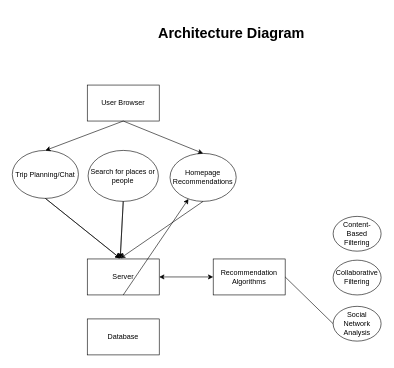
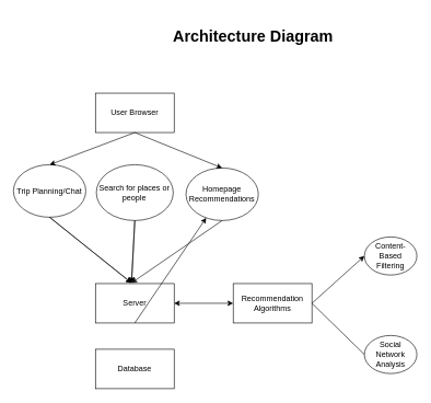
  <mxCell id="0" />
  <mxCell id="1" parent="0" />
  <mxCell id="2" value="User Browser" style="rounded=0;whiteSpace=wrap;html=1;" vertex="1" parent="1"><mxGeometry x="145" y="141" width="120" height="60" as="geometry" /></mxCell>
  <mxCell id="3" value="Server" style="rounded=0;whiteSpace=wrap;html=1;" vertex="1" parent="1"><mxGeometry x="145" y="431" width="120" height="60" as="geometry" /></mxCell>
  <mxCell id="4" value="Recommendation Algorithms" style="rounded=0;whiteSpace=wrap;html=1;" vertex="1" parent="1"><mxGeometry x="355" y="431" width="120" height="60" as="geometry" /></mxCell>
  <mxCell id="5" value="Database" style="rounded=0;whiteSpace=wrap;html=1;" vertex="1" parent="1"><mxGeometry x="145" y="531" width="120" height="60" as="geometry" /></mxCell>
  <mxCell id="6" value="" style="endArrow=classic;html=1;rounded=0;exitX=0.5;exitY=1;exitDx=0;exitDy=0;" edge="1" parent="1" source="3" target="17"><mxGeometry width="50" height="50" relative="1" as="geometry"><mxPoint x="205" y="611" as="sourcePoint" /><mxPoint x="255" y="561" as="targetPoint" /></mxGeometry></mxCell>
  <mxCell id="7" value="" style="endArrow=classic;startArrow=classic;html=1;rounded=0;exitX=1;exitY=0.5;exitDx=0;exitDy=0;entryX=0;entryY=0.5;entryDx=0;entryDy=0;" edge="1" parent="1" source="3" target="4"><mxGeometry width="50" height="50" relative="1" as="geometry"><mxPoint x="205" y="611" as="sourcePoint" /><mxPoint x="255" y="561" as="targetPoint" /></mxGeometry></mxCell>
  <mxCell id="8" value="&lt;h1&gt;Architecture Diagram&lt;/h1&gt;" style="text;html=1;align=center;verticalAlign=middle;resizable=0;points=[];autosize=1;strokeColor=none;fillColor=none;" vertex="1" parent="1"><mxGeometry x="250" width="270" height="70" as="geometry" y="20" /></mxCell>
  <mxCell id="9" value="Content-Based Filtering" style="ellipse;whiteSpace=wrap;html=1;" vertex="1" parent="1"><mxGeometry x="555" y="360" width="80" height="58" as="geometry" /></mxCell>
- <mxCell id="10" value="Collaborative Filtering" style="ellipse;whiteSpace=wrap;html=1;" vertex="1" parent="1"><mxGeometry x="555" y="433" width="80" height="58" as="geometry" /></mxCell>
  <mxCell id="11" value="Social Network Analysis" style="ellipse;whiteSpace=wrap;html=1;" vertex="1" parent="1"><mxGeometry x="555" y="510" width="80" height="58" as="geometry" /></mxCell>
+ <mxCell id="12" value="" style="endArrow=classic;html=1;rounded=0;entryX=0;entryY=0.5;entryDx=0;entryDy=0;exitX=1;exitY=0.5;exitDx=0;exitDy=0;" edge="1" parent="1" source="4" target="9"><mxGeometry width="50" height="50" relative="1" as="geometry"><mxPoint x="375" y="370" as="sourcePoint" /><mxPoint x="205" y="431" as="targetPoint" /></mxGeometry></mxCell>
  <mxCell id="13" value="" style="endArrow=none;html=1;rounded=0;entryX=0;entryY=0.5;entryDx=0;entryDy=0;exitX=1;exitY=0.5;exitDx=0;exitDy=0;" edge="1" parent="1" source="4" target="11"><mxGeometry width="50" height="50" relative="1" as="geometry"><mxPoint x="375" y="370" as="sourcePoint" /><mxPoint x="205" y="431" as="targetPoint" /></mxGeometry></mxCell>
  <mxCell id="14" value="Trip Planning/Chat" style="ellipse;whiteSpace=wrap;html=1;" vertex="1" parent="1"><mxGeometry x="20" y="250" width="110.35" height="80" as="geometry" /></mxCell>
  <mxCell id="15" value="" style="endArrow=classic;html=1;rounded=0;entryX=0.5;entryY=0;entryDx=0;entryDy=0;exitX=0.5;exitY=1;exitDx=0;exitDy=0;" edge="1" parent="1" source="2" target="14"><mxGeometry width="50" height="50" relative="1" as="geometry"><mxPoint x="265.96" y="169.62" as="sourcePoint" /><mxPoint x="372.36" y="169.583" as="targetPoint" /></mxGeometry></mxCell>
  <mxCell id="16" value="Search for places or people" style="ellipse;whiteSpace=wrap;html=1;" vertex="1" parent="1"><mxGeometry x="146.38" y="250" width="117.24" height="85" as="geometry" /></mxCell>
  <mxCell id="17" value="Homepage Recommendations" style="ellipse;whiteSpace=wrap;html=1;" vertex="1" parent="1"><mxGeometry x="283" y="255" width="110.35" height="80" as="geometry" /></mxCell>
  <mxCell id="18" value="" style="endArrow=classic;html=1;rounded=0;entryX=0.5;entryY=0;entryDx=0;entryDy=0;exitX=0.5;exitY=1;exitDx=0;exitDy=0;" edge="1" parent="1" source="2" target="17"><mxGeometry width="50" height="50" relative="1" as="geometry"><mxPoint x="265.96" y="169.62" as="sourcePoint" /><mxPoint x="372.36" y="169.583" as="targetPoint" /></mxGeometry></mxCell>
  <mxCell id="19" value="" style="endArrow=classic;html=1;rounded=0;exitX=0.5;exitY=1;exitDx=0;exitDy=0;" edge="1" parent="1" source="14"><mxGeometry width="50" height="50" relative="1" as="geometry"><mxPoint x="360" y="390" as="sourcePoint" /><mxPoint x="200" y="430" as="targetPoint" /></mxGeometry></mxCell>
  <mxCell id="20" value="" style="endArrow=classic;html=1;rounded=0;exitX=0.5;exitY=1;exitDx=0;exitDy=0;" edge="1" parent="1" source="16"><mxGeometry width="50" height="50" relative="1" as="geometry"><mxPoint x="360" y="390" as="sourcePoint" /><mxPoint x="200" y="430" as="targetPoint" /></mxGeometry></mxCell>
  <mxCell id="21" value="" style="endArrow=classic;html=1;rounded=0;exitX=0.5;exitY=1;exitDx=0;exitDy=0;" edge="1" parent="1" source="17"><mxGeometry width="50" height="50" relative="1" as="geometry"><mxPoint x="360" y="390" as="sourcePoint" /><mxPoint x="200" y="430" as="targetPoint" /></mxGeometry></mxCell>
  <mxCell id="22" value="" style="endArrow=classic;html=1;rounded=0;exitX=0.5;exitY=1;exitDx=0;exitDy=0;" edge="1" parent="1"><mxGeometry width="50" height="50" relative="1" as="geometry"><mxPoint x="75.175" y="330" as="sourcePoint" /><mxPoint x="200" y="430" as="targetPoint" /></mxGeometry></mxCell>
  <mxCell id="23" value="" style="endArrow=classic;html=1;rounded=0;exitX=0.5;exitY=1;exitDx=0;exitDy=0;" edge="1" parent="1"><mxGeometry width="50" height="50" relative="1" as="geometry"><mxPoint x="205" y="335" as="sourcePoint" /><mxPoint x="200" y="430" as="targetPoint" /></mxGeometry></mxCell>
